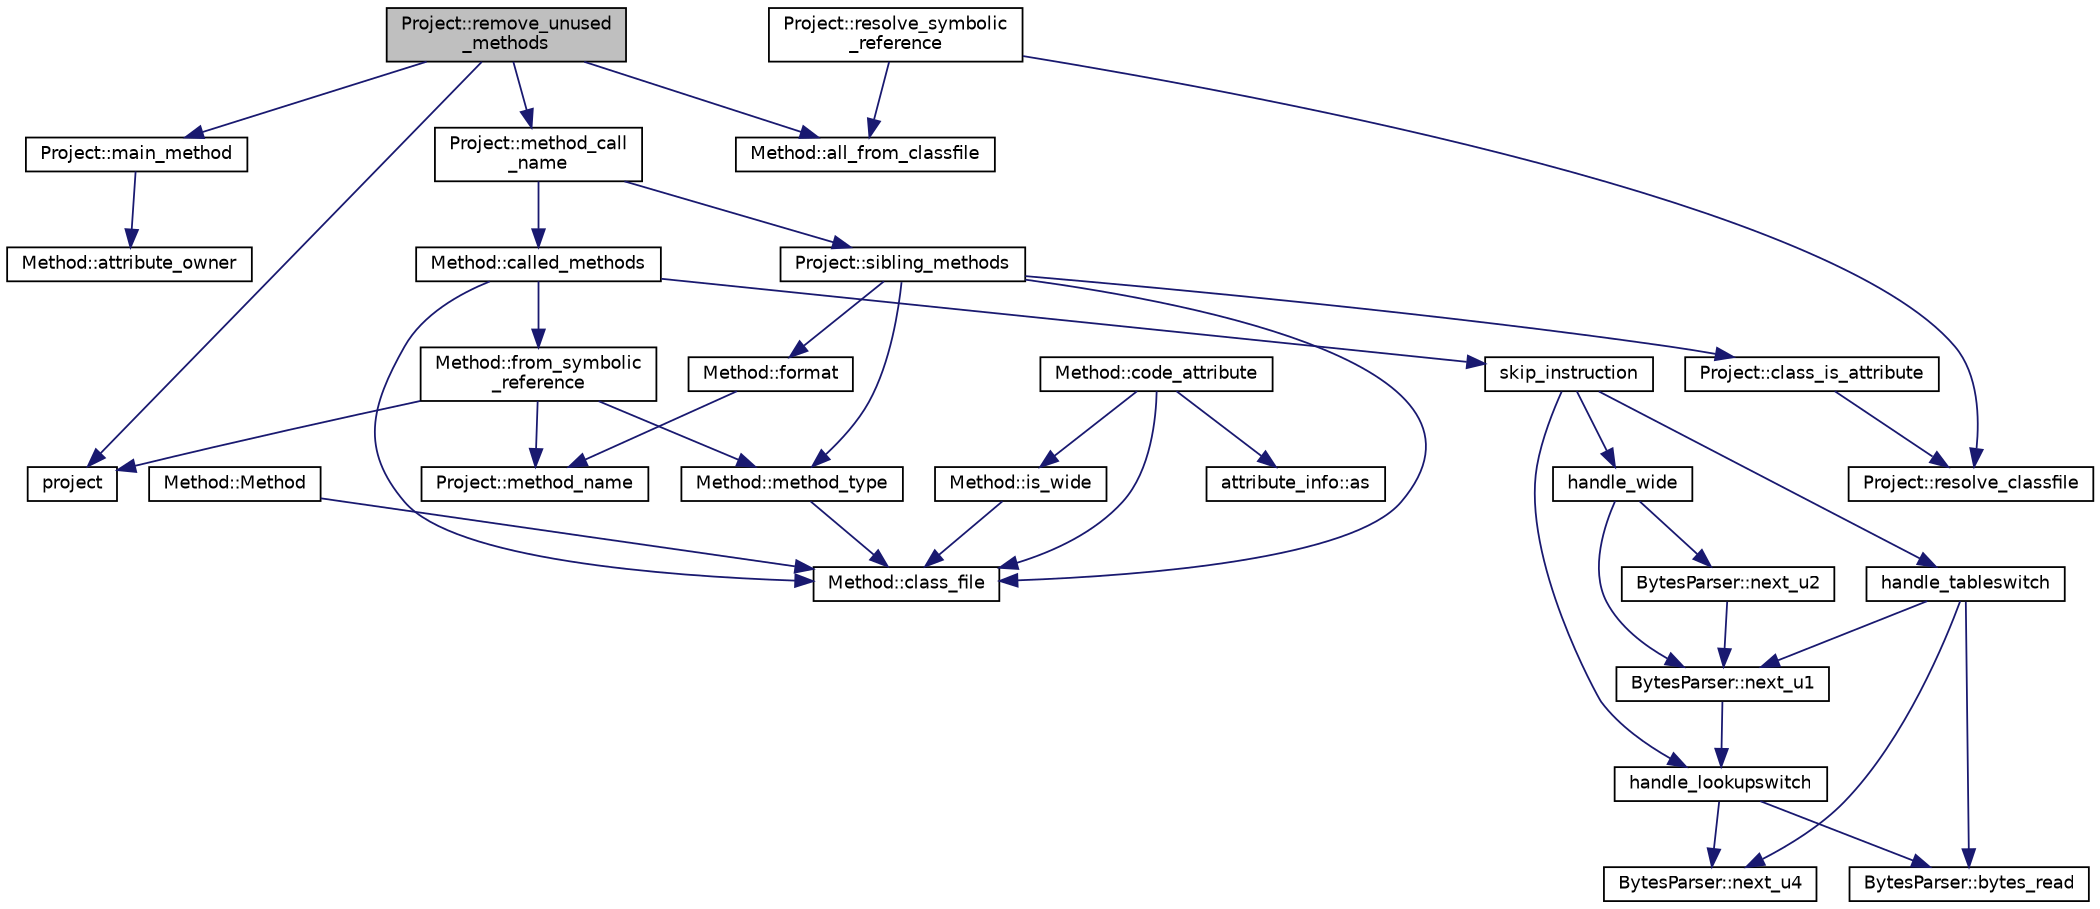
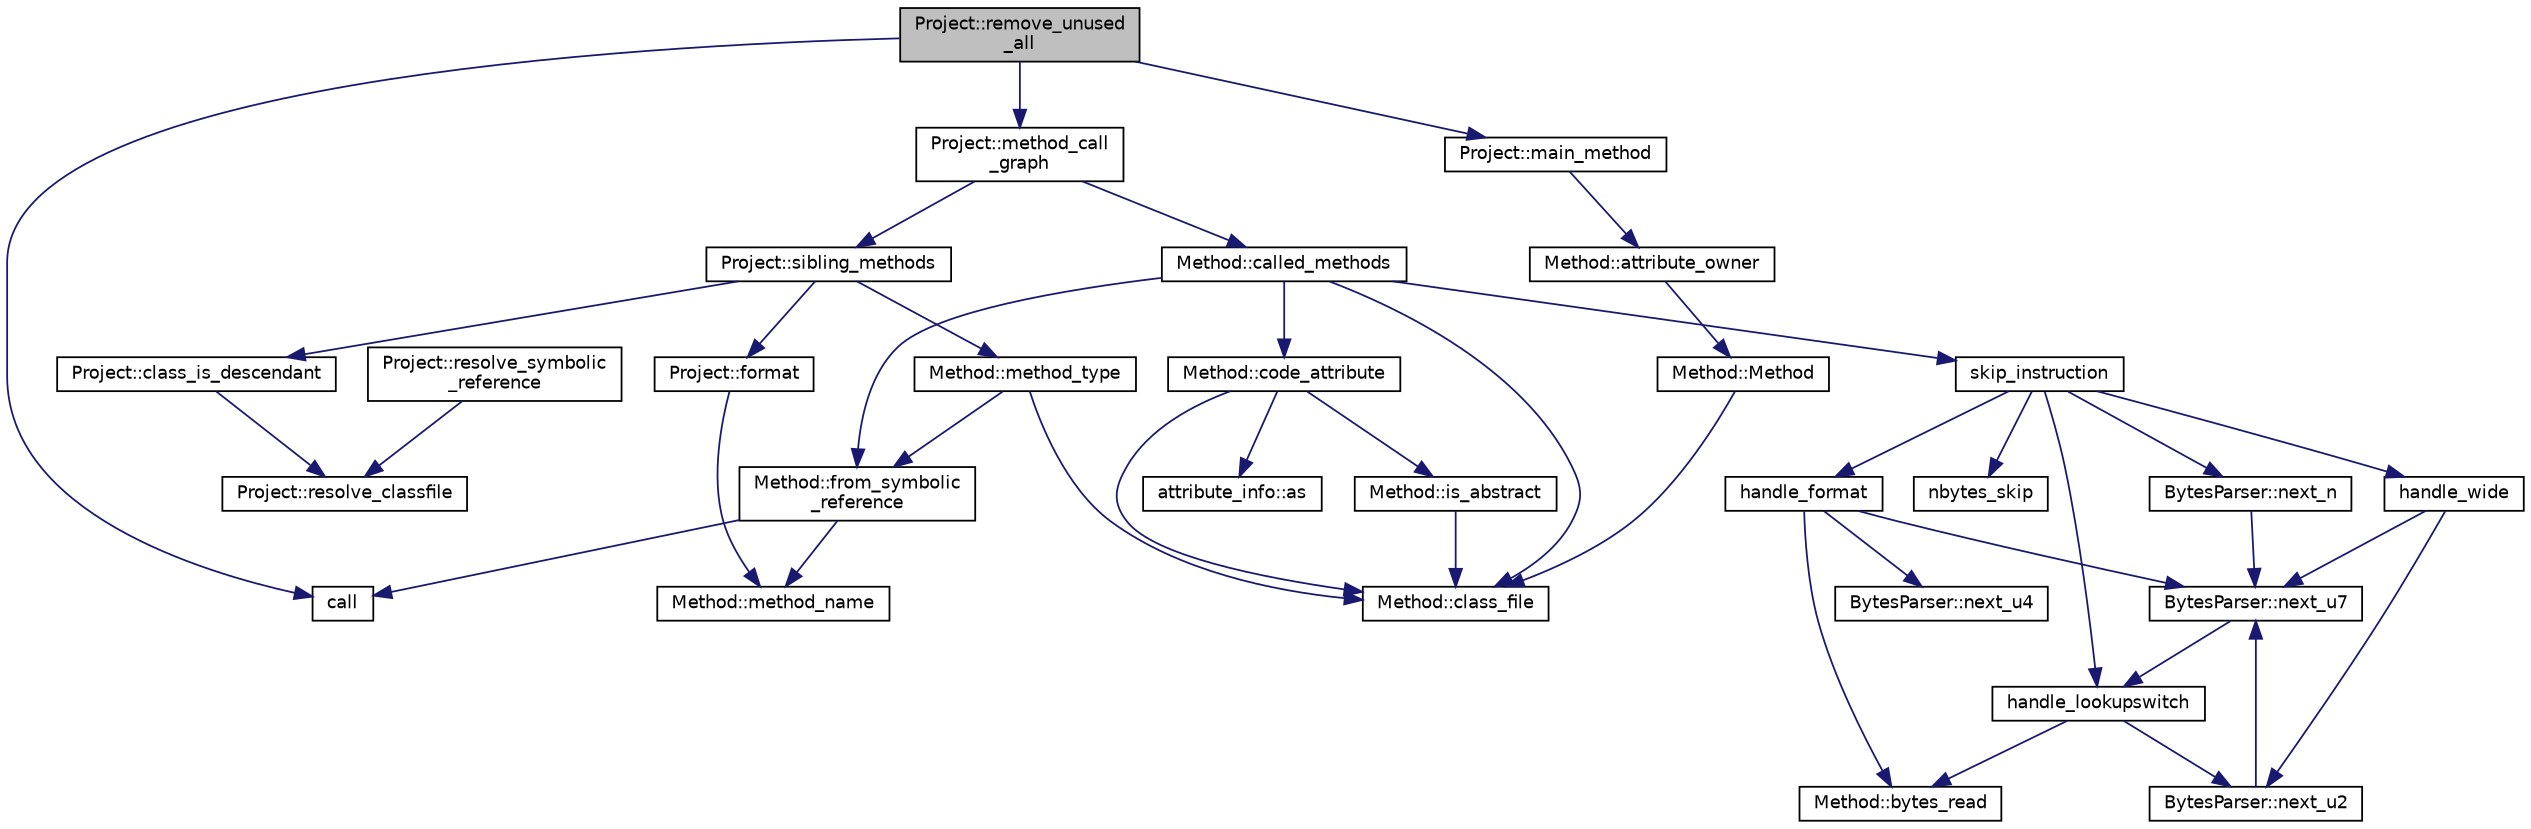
  digraph {
    rankdir=TB
    node [color=black fontname=Helvetica fontsize=10 shape=record]
    edge [color=midnightblue fontname=Helvetica fontsize=10 labelfontname=Helvetica labelfontsize=10 style=solid]
-   n1 [fillcolor=grey75 fontcolor=black height=0.2 label="Project::remove_unused\l_methods" style=filled width=0.4]
+   n1 [fillcolor=grey75 fontcolor=black height=0.2 label="Project::remove_unused\l_all" style=filled width=0.4]
    n2 [height=0.2 label="Project::main_method" width=0.4]
-   n3 [height=0.2 label=project width=0.4]
-   n4 [height=0.2 label="Project::method_call\l_name" width=0.4]
-   n5 [height=0.2 label="Method::all_from_classfile" width=0.4]
+   n3 [height=0.2 label=call width=0.4]
+   n4 [height=0.2 label="Project::method_call\l_graph" width=0.4]
    n6 [height=0.2 label="Method::attribute_owner" width=0.4]
    n7 [height=0.2 label="Project::sibling_methods" width=0.4]
    n8 [height=0.2 label="Method::called_methods" width=0.4]
    n9 [height=0.2 label="Method::Method" width=0.4]
    n10 [height=0.2 label="Method::class_file" width=0.4]
    n11 [height=0.2 label="Method::method_type" width=0.4]
-   n12 [height=0.2 label="Project::class_is_attribute" width=0.4]
-   n13 [height=0.2 label="Method::format" width=0.4]
+   n12 [height=0.2 label="Project::class_is_descendant" width=0.4]
+   n13 [height=0.2 label="Project::format" width=0.4]
    n14 [height=0.2 label="Method::code_attribute" width=0.4]
    n15 [height=0.2 label="Method::from_symbolic\l_reference" width=0.4]
    n16 [height=0.2 label=skip_instruction width=0.4]
-   n17 [height=0.2 label="Project::method_name" width=0.4]
+   n17 [height=0.2 label="Method::method_name" width=0.4]
    n18 [height=0.2 label="Project::resolve_classfile" width=0.4]
    n19 [height=0.2 label="attribute_info::as" width=0.4]
-   n20 [height=0.2 label="Method::is_wide" width=0.4]
+   n20 [height=0.2 label="Method::is_abstract" width=0.4]
+   n21 [height=0.2 label=nbytes_skip width=0.4]
+   n22 [height=0.2 label="BytesParser::next_n" width=0.4]
    n23 [height=0.2 label=handle_lookupswitch width=0.4]
-   n24 [height=0.2 label=handle_tableswitch width=0.4]
+   n24 [height=0.2 label=handle_format width=0.4]
    n25 [height=0.2 label=handle_wide width=0.4]
    n26 [height=0.2 label="Project::resolve_symbolic\l_reference" width=0.4]
-   n27 [height=0.2 label="BytesParser::next_u1" width=0.4]
-   n28 [height=0.2 label="BytesParser::bytes_read" width=0.4]
+   n27 [height=0.2 label="BytesParser::next_u7" width=0.4]
+   n28 [height=0.2 label="Method::bytes_read" width=0.4]
    n29 [height=0.2 label="BytesParser::next_u4" width=0.4]
    n30 [height=0.2 label="BytesParser::next_u2" width=0.4]
    n1 -> n2
    n1 -> n3
    n1 -> n4
-   n1 -> n5
    n2 -> n6
    n4 -> n7
    n4 -> n8
-   n7 -> n10
+   n6 -> n9
    n7 -> n11
    n7 -> n12
    n7 -> n13
    n8 -> n10
+   n8 -> n14
    n8 -> n15
    n8 -> n16
    n9 -> n10
    n11 -> n10
    n12 -> n18
    n13 -> n17
    n14 -> n10
    n14 -> n19
    n14 -> n20
    n15 -> n3
-   n15 -> n11
+   n11 -> n15
    n15 -> n17
+   n16 -> n21
+   n16 -> n22
    n16 -> n23
    n16 -> n24
    n16 -> n25
    n20 -> n10
+   n22 -> n27
    n23 -> n28
-   n23 -> n29
+   n23 -> n30
    n24 -> n27
    n24 -> n28
    n24 -> n29
    n25 -> n27
    n25 -> n30
-   n26 -> n5
    n26 -> n18
    n27 -> n23
    n30 -> n27
  }
